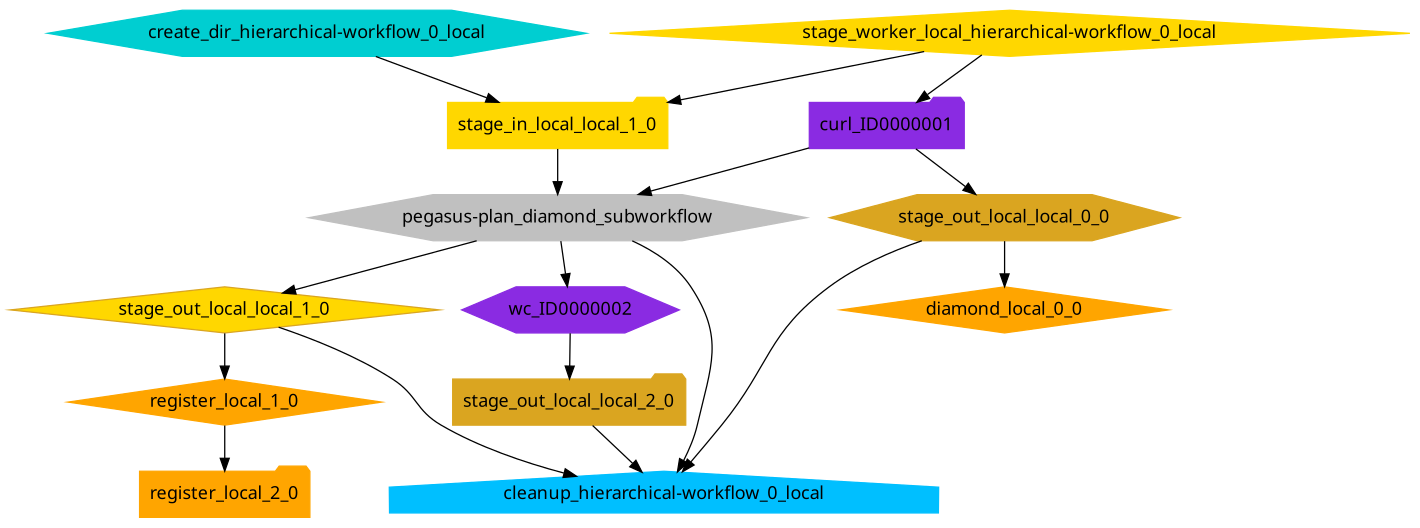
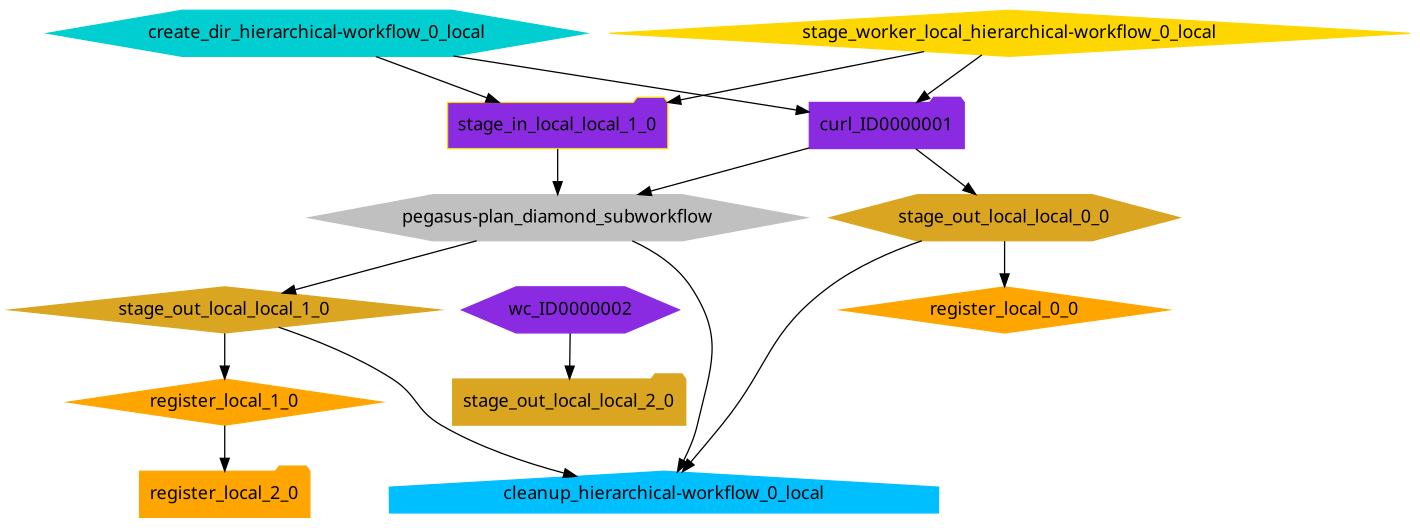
  digraph {
    fontname="Noto Sans"
    node [color=goldenrod fontname="Noto Sans" shape=folder style=filled]
    edge [arrowhead=normal arrowsize=1.0 fontname="Noto Sans"]
    n1 [color=blueviolet label=curl_ID0000001]
    n2 [label=stage_out_local_local_0_0 shape=hexagon]
    n3 [color=grey label="pegasus-plan_diamond_subworkflow" shape=hexagon]
    n4 [color=deepskyblue label="cleanup_hierarchical-workflow_0_local" shape=house]
-   n5 [color=orange label=diamond_local_0_0 shape=diamond]
-   n6 [label=stage_out_local_local_1_0 shape=diamond fillcolor=gold]
+   n5 [color=orange label=register_local_0_0 shape=diamond]
+   n6 [label=stage_out_local_local_1_0 shape=diamond]
    n7 [color=blueviolet label=wc_ID0000002 shape=hexagon]
    n8 [color=darkturquoise label="create_dir_hierarchical-workflow_0_local" shape=hexagon]
-   n9 [color=gold label=stage_in_local_local_1_0]
+   n9 [color=gold label=stage_in_local_local_1_0 fillcolor=blueviolet]
    n10 [label=stage_out_local_local_2_0]
    n11 [color=orange label=register_local_2_0]
    n12 [color=orange label=register_local_1_0 shape=diamond]
    n13 [color=gold label="stage_worker_local_hierarchical-workflow_0_local" shape=diamond]
    n1 -> n2
    n1 -> n3
    n2 -> n4
    n2 -> n5
    n3 -> n4
    n3 -> n6
-   n3 -> n7
    n6 -> n4
    n6 -> n12
    n7 -> n10
+   n8 -> n1
    n8 -> n9
    n9 -> n3
-   n10 -> n4
    n12 -> n11
    n13 -> n1
    n13 -> n9
  }
